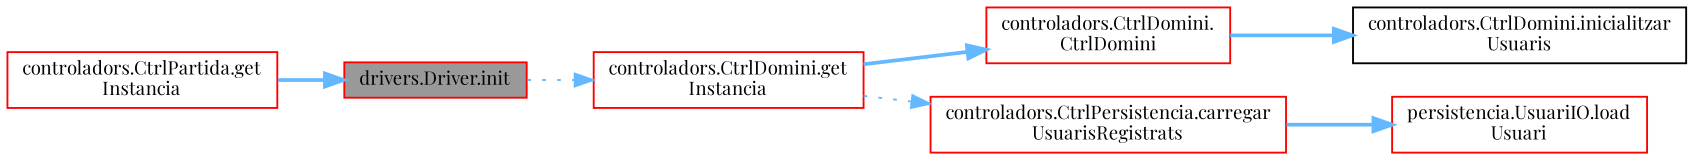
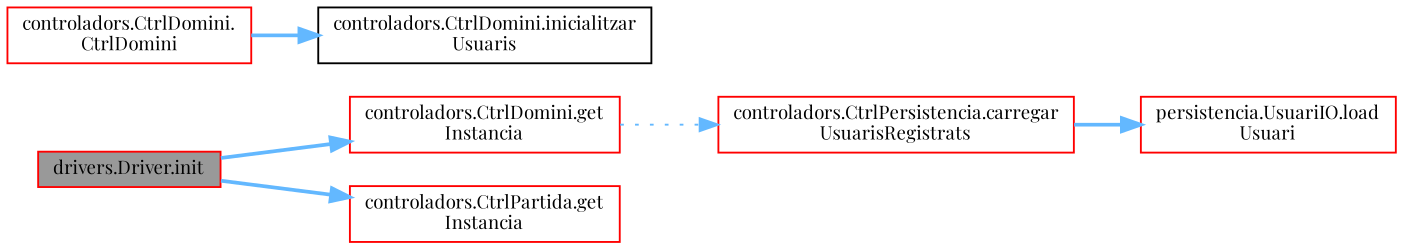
  digraph {
    fontname="Playfair Display"
    rankdir=LR
    node [color=red fillcolor=white fontname="Playfair Display" fontsize=10 shape=box style=filled]
    edge [color=steelblue1 fontname="Playfair Display" fontsize=10 labelfontname=Helvetica labelfontsize=10 style=bold]
    n1 [fillcolor=grey60 fontcolor=black height=0.2 label="drivers.Driver.init" width=0.4]
    n2 [height=0.2 label="controladors.CtrlDomini.get\lInstancia" width=0.4]
    n3 [height=0.2 label="controladors.CtrlPartida.get\lInstancia" width=0.4]
    n4 [height=0.2 label="controladors.CtrlDomini.\lCtrlDomini" width=0.4]
    n5 [height=0.2 label="controladors.CtrlPersistencia.carregar\lUsuarisRegistrats" width=0.4]
    n6 [color=black height=0.2 label="controladors.CtrlDomini.inicialitzar\lUsuaris" width=0.4]
    n7 [height=0.2 label="persistencia.UsuariIO.load\lUsuari" width=0.4]
-   n1 -> n2 [style=dotted]
-   n3 -> n1
-   n2 -> n4
+   n1 -> n2
+   n1 -> n3
    n2 -> n5 [style=dotted]
    n4 -> n6
    n5 -> n7
  }
